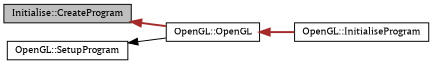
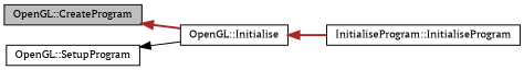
  digraph {
    fontname="PT Serif"
    rankdir=LR
    node [color=black fillcolor=white fontname="PT Serif" fontsize=10 shape=record style=filled]
    edge [color=brown dir=back fontname="PT Serif" fontsize=10 labelfontname=Helvetica labelfontsize=10 style=bold]
-   n1 [fillcolor=grey75 fontcolor=black height=0.2 label="Initialise::CreateProgram" width=0.4]
-   n2 [height=0.2 label="OpenGL::OpenGL" width=0.4]
-   n3 [height=0.2 label="OpenGL::InitialiseProgram" width=0.4]
+   n1 [fillcolor=grey75 fontcolor=black height=0.2 label="OpenGL::CreateProgram" width=0.4]
+   n2 [height=0.2 label="OpenGL::Initialise" width=0.4]
+   n3 [height=0.2 label="InitialiseProgram::InitialiseProgram" width=0.4]
    n4 [height=0.2 label="OpenGL::SetupProgram" width=0.4]
    n1 -> n2
    n2 -> n3
    n4 -> n2 [color=black style=solid]
  }
